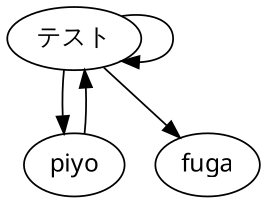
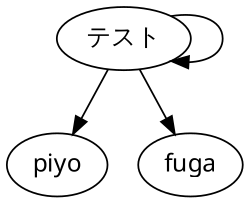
  digraph {
    node [fontname="/usr/share/fonts/truetype/ttf-japanese-gothic.ttf"]
    n1 [label="テスト"]
    piyo
    fuga
    n1 -> n1
    n1 -> piyo
    n1 -> fuga
-   piyo -> n1
  }
